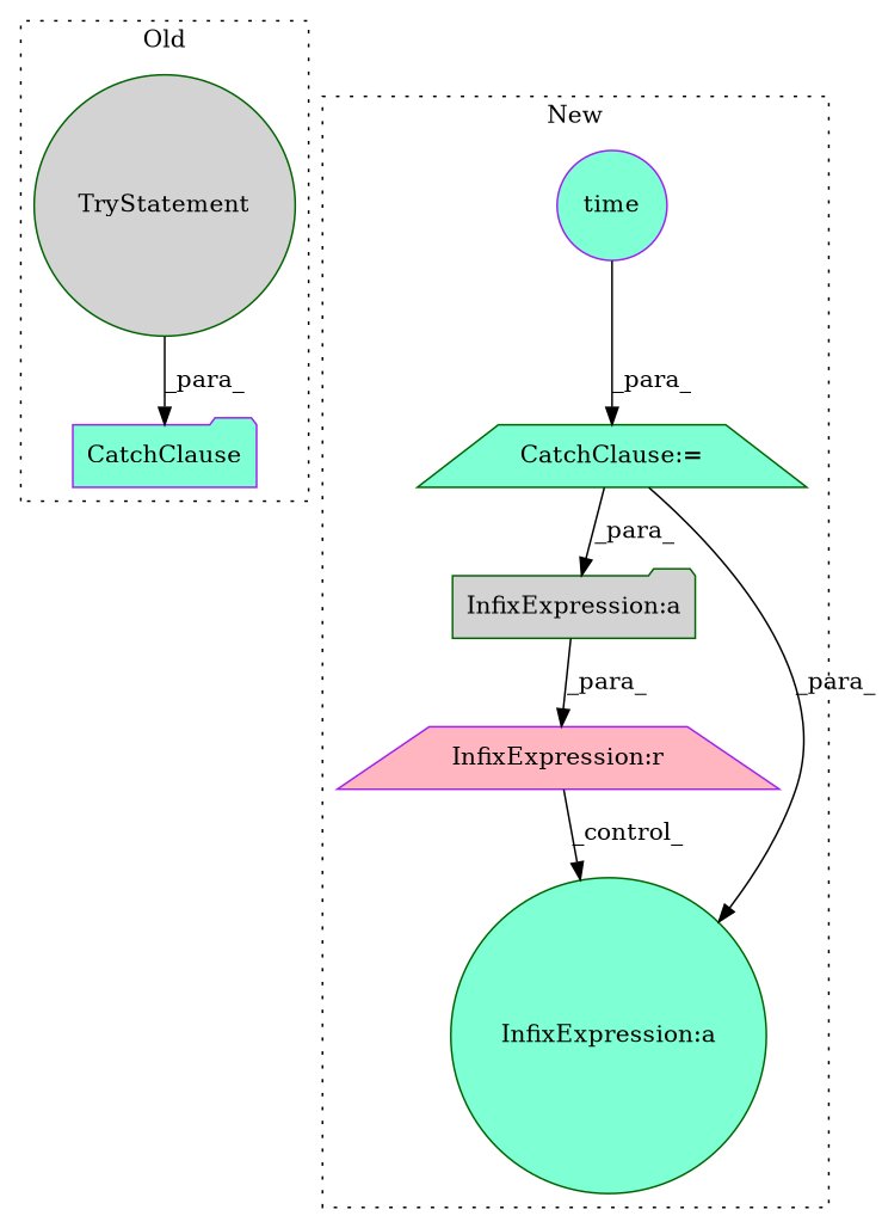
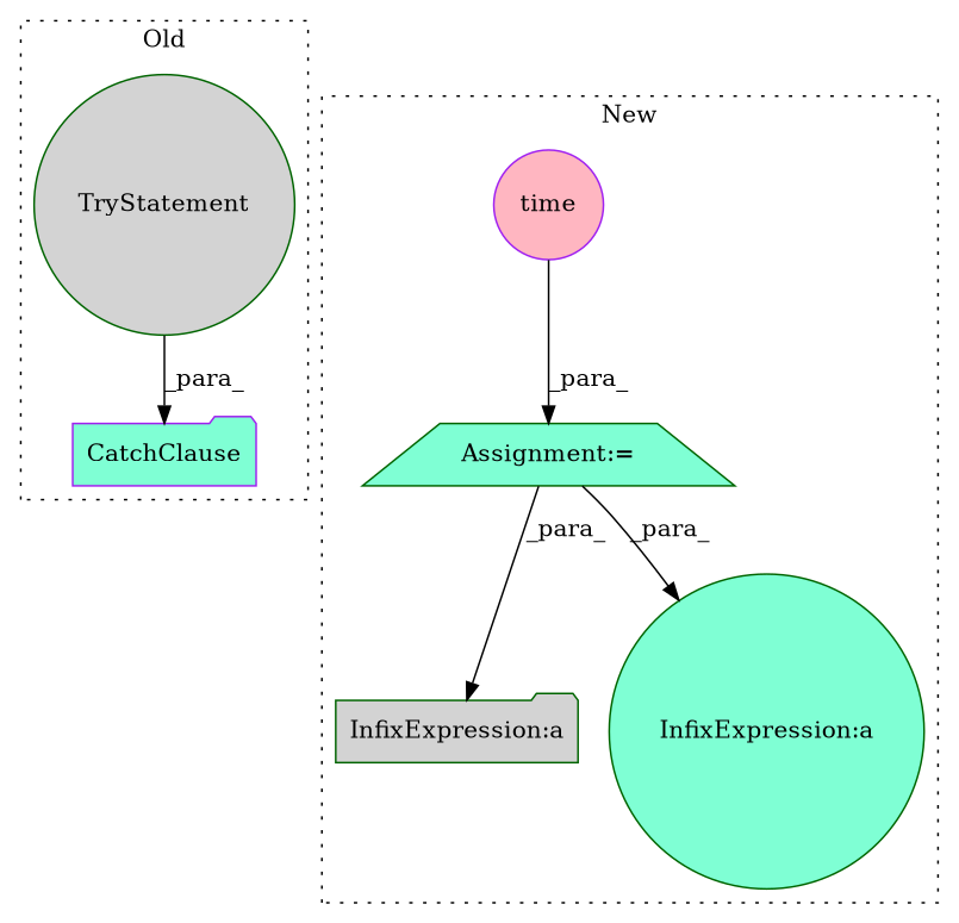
  digraph {
    fontname="DejaVu Serif"
    node [a=27 color=darkgreen fillcolor=aquamarine fontname="DejaVu Serif" l=4 shape=circle style=filled]
    edge [fontname="DejaVu Serif"]
    n1 [a=12 color=purple l="11,2" label=CatchClause s="6441,6476" shape=folder]
    n2 [a=54 fillcolor=lightgrey label=TryStatement s=6210]
-   n3 [a=32 color=purple l=6 label=time s=6032]
-   n4 [a=7 l=1 label="CatchClause:=" s=6026 shape=trapezium]
+   n3 [a=32 color=purple fillcolor=lightpink l=6 label=time s=6032]
+   n4 [a=7 l=1 label="Assignment:=" s=6026 shape=trapezium]
    n5 [fillcolor=lightgrey l=3 label="InfixExpression:a" s=6064 shape=folder]
    n6 [l=3 label="InfixExpression:a" s=6288]
-   n7 [color=purple fillcolor=lightpink label="InfixExpression:r" s=6078 shape=trapezium]
    subgraph cluster_1 {
      label=Old
      style=dotted
      n1
      n2
    }
    subgraph cluster_2 {
      label=New
      style=dotted
      n3
      n4
      n5
      n6
-     n7
    }
    n2 -> n1 [label=_para_]
    n3 -> n4 [label=_para_]
    n4 -> n5 [label=_para_]
    n4 -> n6 [label=_para_]
-   n5 -> n7 [label=_para_]
-   n7 -> n6 [label=_control_]
  }
